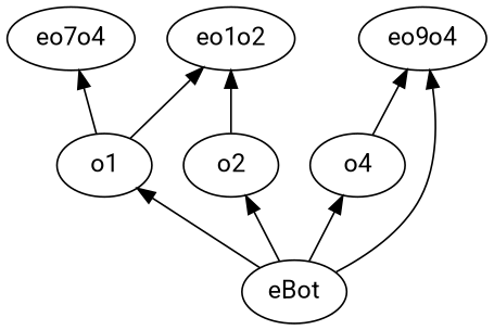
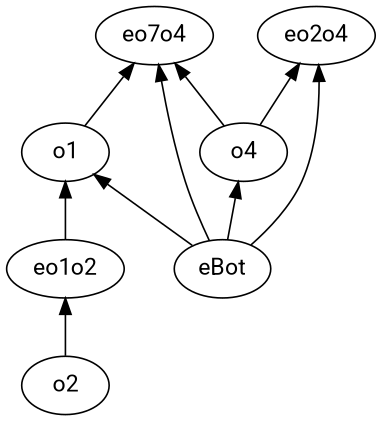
  strict digraph {
    fontname=Roboto
    rankdir=BT
    node [fontname=Roboto]
    edge [fontname=Roboto]
    n1 [label=o1]
    eBot
    o2
    o4
-   eo2o4 [label=eo9o4]
+   eo2o4
    n6 [label=eo7o4]
    n7 [label=eo1o2]
    n1 -> n6
-   n1 -> n7
+   n7 -> n1
    eBot -> n1
-   eBot -> o2
+   eBot -> n6
    eBot -> o4
    eBot -> eo2o4
    o2 -> n7
    o4 -> eo2o4
+   o4 -> n6
  }
